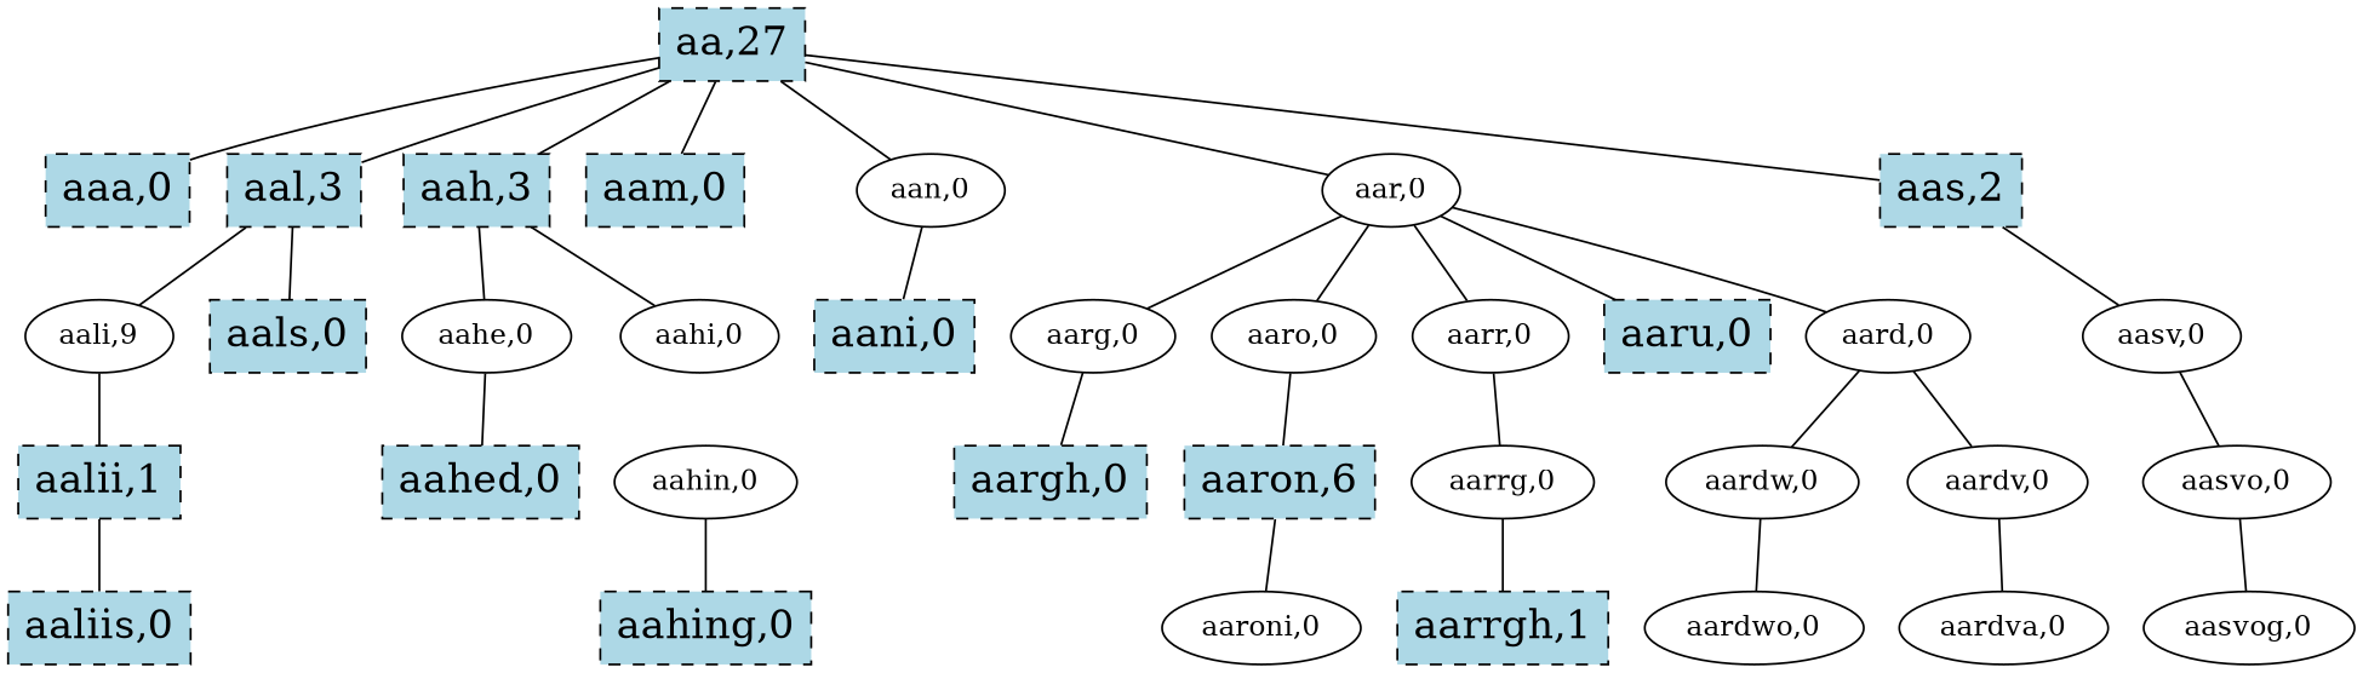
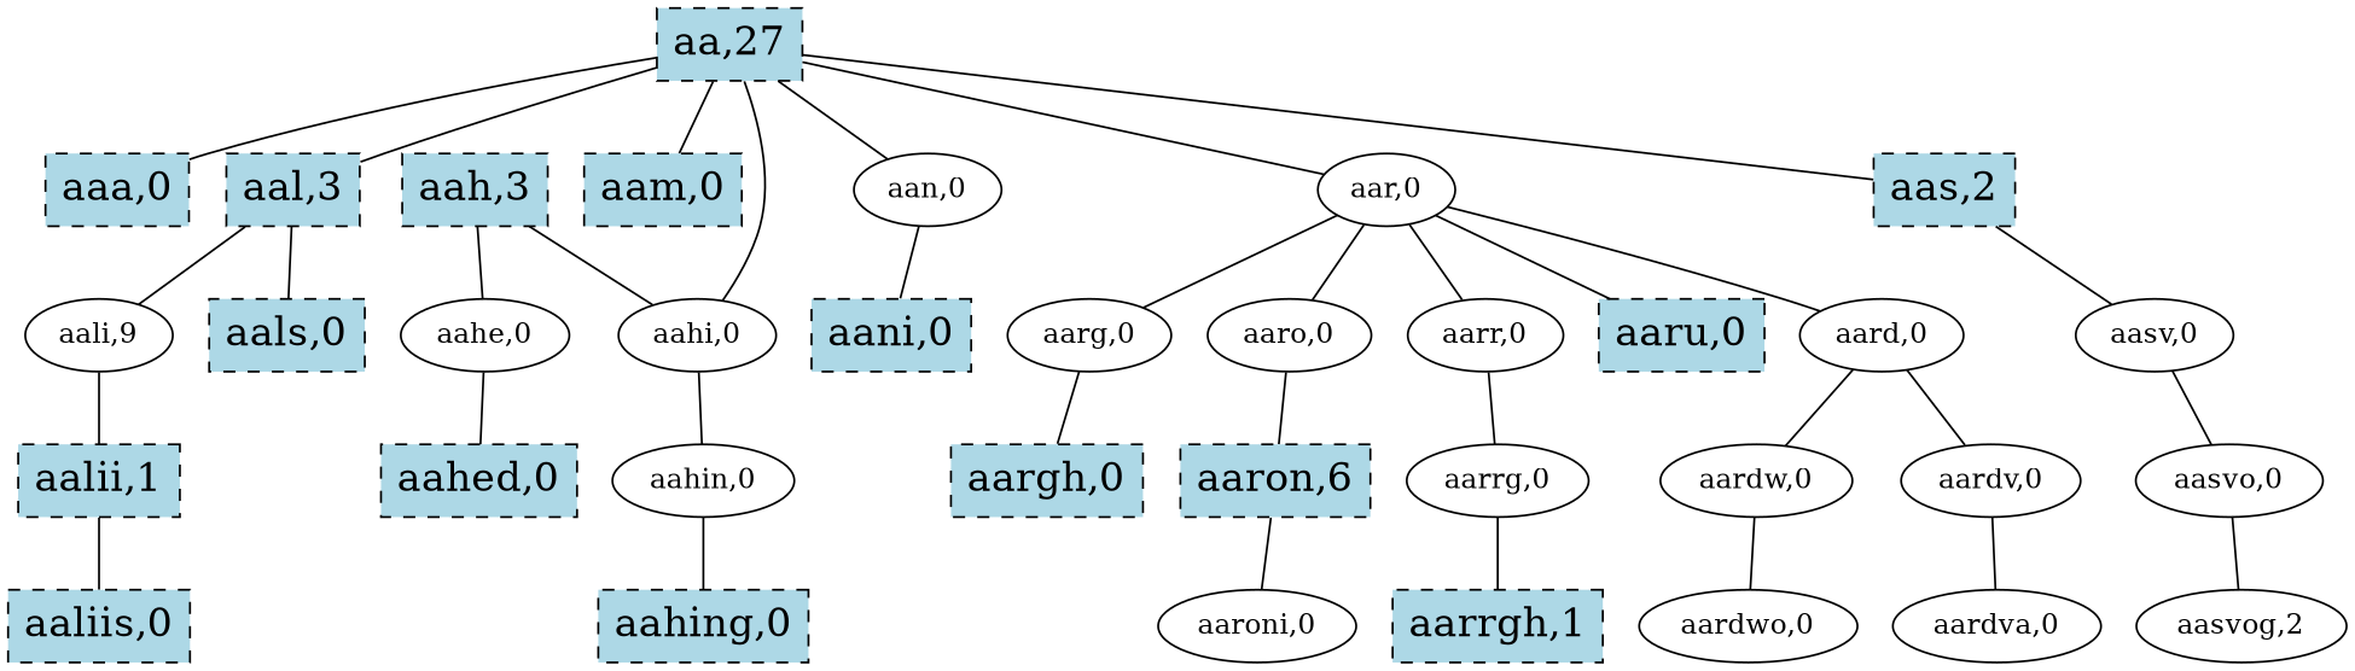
  graph {
    n1 [fillcolor=lightblue fontsize=20.0 label="aa,27" shape=box style="filled,dashed"]
    n2 [fillcolor=lightblue fontsize=20.0 label="aaa,0" shape=box style="filled,dashed"]
    n3 [fillcolor=lightblue fontsize=20.0 label="aah,3" shape=box style="filled,dashed"]
    n4 [fillcolor=lightblue fontsize=20.0 label="aal,3" shape=box style="filled,dashed"]
    n5 [fillcolor=lightblue fontsize=20.0 label="aam,0" shape=box style="filled,dashed"]
    n6 [label="aan,0"]
    n7 [label="aar,0"]
    n8 [fillcolor=lightblue fontsize=20.0 label="aas,2" shape=box style="filled,dashed"]
    n9 [label="aahe,0"]
    n10 [label="aahi,0"]
    n11 [label="aali,9"]
    n12 [fillcolor=lightblue fontsize=20.0 label="aals,0" shape=box style="filled,dashed"]
    n13 [fillcolor=lightblue fontsize=20.0 label="aani,0" shape=box style="filled,dashed"]
    n14 [label="aard,0"]
    n15 [label="aarg,0"]
    n16 [label="aaro,0"]
    n17 [label="aarr,0"]
    n18 [fillcolor=lightblue fontsize=20.0 label="aaru,0" shape=box style="filled,dashed"]
    n19 [label="aasv,0"]
    n20 [fillcolor=lightblue fontsize=20.0 label="aahed,0" shape=box style="filled,dashed"]
    n21 [label="aahin,0"]
    n22 [fillcolor=lightblue fontsize=20.0 label="aalii,1" shape=box style="filled,dashed"]
    n23 [label="aardv,0"]
    n24 [label="aardw,0"]
    n25 [fillcolor=lightblue fontsize=20.0 label="aargh,0" shape=box style="filled,dashed"]
    n26 [fillcolor=lightblue fontsize=20.0 label="aaron,6" shape=box style="filled,dashed"]
    n27 [label="aarrg,0"]
    n28 [label="aasvo,0"]
    n29 [fillcolor=lightblue fontsize=20.0 label="aahing,0" shape=box style="filled,dashed"]
    n30 [fillcolor=lightblue fontsize=20.0 label="aaliis,0" shape=box style="filled,dashed"]
    n31 [label="aardva,0"]
    n32 [label="aardwo,0"]
    n33 [label="aaroni,0"]
    n34 [fillcolor=lightblue fontsize=20.0 label="aarrgh,1" shape=box style="filled,dashed"]
-   n35 [label="aasvog,0"]
+   n35 [label="aasvog,2"]
    n1 -- n2
-   n1 -- n3
+   n1 -- n10
    n1 -- n4
    n1 -- n5
    n1 -- n6
    n1 -- n7
    n1 -- n8
    n3 -- n9
    n3 -- n10
    n4 -- n11
    n4 -- n12
    n6 -- n13
    n7 -- n14
    n7 -- n15
    n7 -- n16
    n7 -- n17
    n7 -- n18
    n8 -- n19
    n9 -- n20
+   n10 -- n21
    n11 -- n22
    n14 -- n23
    n14 -- n24
    n15 -- n25
    n16 -- n26
    n17 -- n27
    n19 -- n28
    n21 -- n29
    n22 -- n30
    n23 -- n31
    n24 -- n32
    n26 -- n33
    n27 -- n34
    n28 -- n35
  }
